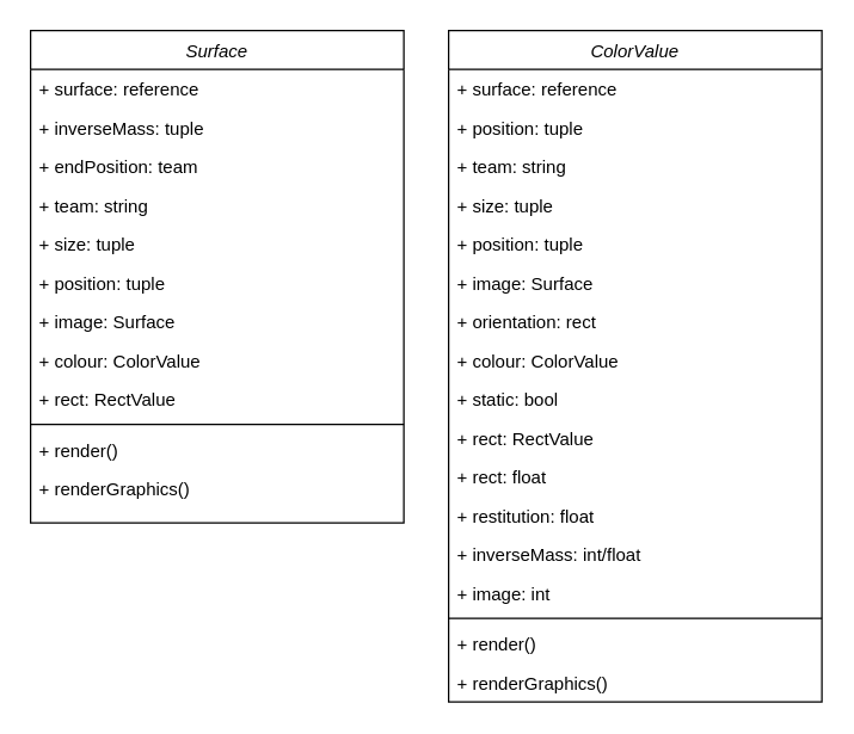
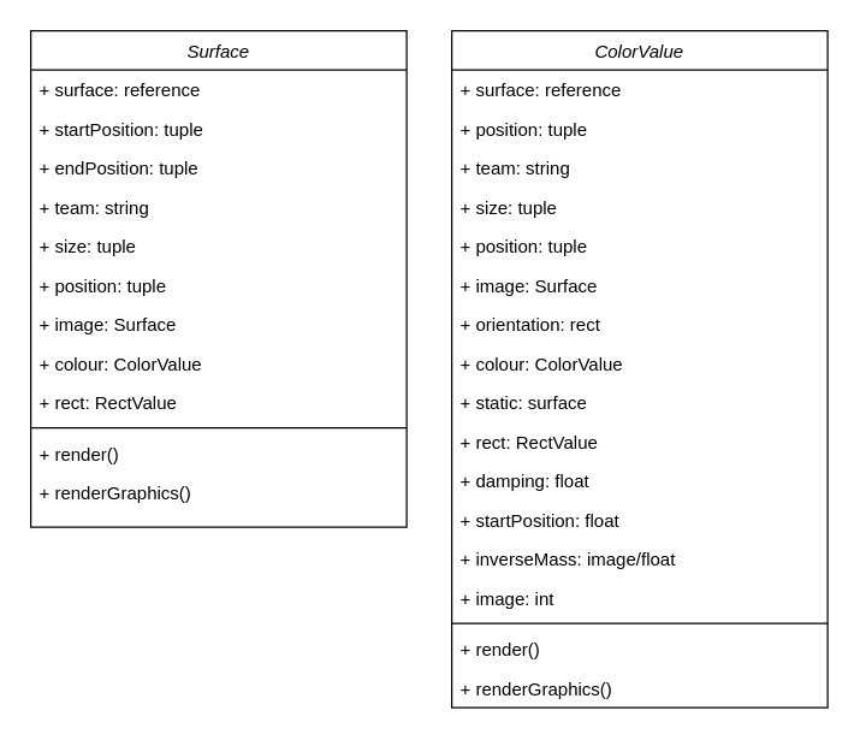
  <mxCell id="0" />
  <mxCell id="1" parent="0" />
  <mxCell id="2" value="ColorValue" style="swimlane;fontStyle=2;align=center;verticalAlign=top;childLayout=stackLayout;horizontal=1;startSize=26;horizontalStack=0;resizeParent=1;resizeLast=0;collapsible=1;marginBottom=0;rounded=0;shadow=0;strokeWidth=1;" vertex="1" parent="1"><mxGeometry y="20" width="250" height="450" as="geometry" x="300"><mxRectangle x="230" y="140" width="160" height="26" as="alternateBounds" /></mxGeometry></mxCell>
  <mxCell id="3" value="+ surface: reference" style="text;align=left;verticalAlign=top;spacingLeft=4;spacingRight=4;overflow=hidden;rotatable=0;points=[[0,0.5],[1,0.5]];portConstraint=eastwest;" vertex="1" parent="2"><mxGeometry y="26" width="250" height="26" as="geometry" /></mxCell>
  <mxCell id="4" value="+ position: tuple" style="text;align=left;verticalAlign=top;spacingLeft=4;spacingRight=4;overflow=hidden;rotatable=0;points=[[0,0.5],[1,0.5]];portConstraint=eastwest;" vertex="1" parent="2"><mxGeometry y="52" width="250" height="26" as="geometry" /></mxCell>
  <mxCell id="5" value="+ team: string" style="text;align=left;verticalAlign=top;spacingLeft=4;spacingRight=4;overflow=hidden;rotatable=0;points=[[0,0.5],[1,0.5]];portConstraint=eastwest;" vertex="1" parent="2"><mxGeometry y="78" width="250" height="26" as="geometry" /></mxCell>
  <mxCell id="6" value="+ size: tuple" style="text;align=left;verticalAlign=top;spacingLeft=4;spacingRight=4;overflow=hidden;rotatable=0;points=[[0,0.5],[1,0.5]];portConstraint=eastwest;" vertex="1" parent="2"><mxGeometry y="104" width="250" height="26" as="geometry" /></mxCell>
  <mxCell id="7" value="+ position: tuple" style="text;align=left;verticalAlign=top;spacingLeft=4;spacingRight=4;overflow=hidden;rotatable=0;points=[[0,0.5],[1,0.5]];portConstraint=eastwest;" vertex="1" parent="2"><mxGeometry y="130" width="250" height="26" as="geometry" /></mxCell>
  <mxCell id="8" value="+ image: Surface" style="text;align=left;verticalAlign=top;spacingLeft=4;spacingRight=4;overflow=hidden;rotatable=0;points=[[0,0.5],[1,0.5]];portConstraint=eastwest;" vertex="1" parent="2"><mxGeometry y="156" width="250" height="26" as="geometry" /></mxCell>
  <mxCell id="9" value="+ orientation: rect" style="text;align=left;verticalAlign=top;spacingLeft=4;spacingRight=4;overflow=hidden;rotatable=0;points=[[0,0.5],[1,0.5]];portConstraint=eastwest;" vertex="1" parent="2"><mxGeometry y="182" width="250" height="26" as="geometry" /></mxCell>
  <mxCell id="10" value="+ colour: ColorValue" style="text;align=left;verticalAlign=top;spacingLeft=4;spacingRight=4;overflow=hidden;rotatable=0;points=[[0,0.5],[1,0.5]];portConstraint=eastwest;" vertex="1" parent="2"><mxGeometry y="208" width="250" height="26" as="geometry" /></mxCell>
- <mxCell id="11" value="+ static: bool" style="text;align=left;verticalAlign=top;spacingLeft=4;spacingRight=4;overflow=hidden;rotatable=0;points=[[0,0.5],[1,0.5]];portConstraint=eastwest;" vertex="1" parent="2"><mxGeometry y="234" width="250" height="26" as="geometry" /></mxCell>
+ <mxCell id="11" value="+ static: surface" style="text;align=left;verticalAlign=top;spacingLeft=4;spacingRight=4;overflow=hidden;rotatable=0;points=[[0,0.5],[1,0.5]];portConstraint=eastwest;" vertex="1" parent="2"><mxGeometry y="234" width="250" height="26" as="geometry" /></mxCell>
  <mxCell id="12" value="+ rect: RectValue" style="text;align=left;verticalAlign=top;spacingLeft=4;spacingRight=4;overflow=hidden;rotatable=0;points=[[0,0.5],[1,0.5]];portConstraint=eastwest;" vertex="1" parent="2"><mxGeometry y="260" width="250" height="26" as="geometry" /></mxCell>
- <mxCell id="13" value="+ rect: float" style="text;align=left;verticalAlign=top;spacingLeft=4;spacingRight=4;overflow=hidden;rotatable=0;points=[[0,0.5],[1,0.5]];portConstraint=eastwest;" vertex="1" parent="2"><mxGeometry y="286" width="250" height="26" as="geometry" /></mxCell>
- <mxCell id="14" value="+ restitution: float" style="text;align=left;verticalAlign=top;spacingLeft=4;spacingRight=4;overflow=hidden;rotatable=0;points=[[0,0.5],[1,0.5]];portConstraint=eastwest;" vertex="1" parent="2"><mxGeometry y="312" width="250" height="26" as="geometry" /></mxCell>
- <mxCell id="15" value="+ inverseMass: int/float" style="text;align=left;verticalAlign=top;spacingLeft=4;spacingRight=4;overflow=hidden;rotatable=0;points=[[0,0.5],[1,0.5]];portConstraint=eastwest;" vertex="1" parent="2"><mxGeometry y="338" width="250" height="26" as="geometry" /></mxCell>
+ <mxCell id="13" value="+ damping: float" style="text;align=left;verticalAlign=top;spacingLeft=4;spacingRight=4;overflow=hidden;rotatable=0;points=[[0,0.5],[1,0.5]];portConstraint=eastwest;" vertex="1" parent="2"><mxGeometry y="286" width="250" height="26" as="geometry" /></mxCell>
+ <mxCell id="14" value="+ startPosition: float" style="text;align=left;verticalAlign=top;spacingLeft=4;spacingRight=4;overflow=hidden;rotatable=0;points=[[0,0.5],[1,0.5]];portConstraint=eastwest;" vertex="1" parent="2"><mxGeometry y="312" width="250" height="26" as="geometry" /></mxCell>
+ <mxCell id="15" value="+ inverseMass: image/float" style="text;align=left;verticalAlign=top;spacingLeft=4;spacingRight=4;overflow=hidden;rotatable=0;points=[[0,0.5],[1,0.5]];portConstraint=eastwest;" vertex="1" parent="2"><mxGeometry y="338" width="250" height="26" as="geometry" /></mxCell>
  <mxCell id="16" value="+ image: int" style="text;align=left;verticalAlign=top;spacingLeft=4;spacingRight=4;overflow=hidden;rotatable=0;points=[[0,0.5],[1,0.5]];portConstraint=eastwest;" vertex="1" parent="2"><mxGeometry y="364" width="250" height="26" as="geometry" /></mxCell>
  <mxCell id="17" value="" style="line;html=1;strokeWidth=1;align=left;verticalAlign=middle;spacingTop=-1;spacingLeft=3;spacingRight=3;rotatable=0;labelPosition=right;points=[];portConstraint=eastwest;" vertex="1" parent="2"><mxGeometry y="390" width="250" height="8" as="geometry" /></mxCell>
  <mxCell id="18" value="+ render()" style="text;align=left;verticalAlign=top;spacingLeft=4;spacingRight=4;overflow=hidden;rotatable=0;points=[[0,0.5],[1,0.5]];portConstraint=eastwest;" vertex="1" parent="2"><mxGeometry y="398" width="250" height="26" as="geometry" /></mxCell>
  <mxCell id="19" value="+ renderGraphics()" style="text;align=left;verticalAlign=top;spacingLeft=4;spacingRight=4;overflow=hidden;rotatable=0;points=[[0,0.5],[1,0.5]];portConstraint=eastwest;" vertex="1" parent="2"><mxGeometry y="424" width="250" height="26" as="geometry" /></mxCell>
  <mxCell id="20" value="Surface" style="swimlane;fontStyle=2;align=center;verticalAlign=top;childLayout=stackLayout;horizontal=1;startSize=26;horizontalStack=0;resizeParent=1;resizeLast=0;collapsible=1;marginBottom=0;rounded=0;shadow=0;strokeWidth=1;" vertex="1" parent="1"><mxGeometry x="20" y="20" width="250" height="330" as="geometry"><mxRectangle x="230" y="140" width="160" height="26" as="alternateBounds" /></mxGeometry></mxCell>
  <mxCell id="21" value="+ surface: reference" style="text;align=left;verticalAlign=top;spacingLeft=4;spacingRight=4;overflow=hidden;rotatable=0;points=[[0,0.5],[1,0.5]];portConstraint=eastwest;" vertex="1" parent="20"><mxGeometry y="26" width="250" height="26" as="geometry" /></mxCell>
- <mxCell id="22" value="+ inverseMass: tuple" style="text;align=left;verticalAlign=top;spacingLeft=4;spacingRight=4;overflow=hidden;rotatable=0;points=[[0,0.5],[1,0.5]];portConstraint=eastwest;" vertex="1" parent="20"><mxGeometry y="52" width="250" height="26" as="geometry" /></mxCell>
- <mxCell id="23" value="+ endPosition: team" style="text;align=left;verticalAlign=top;spacingLeft=4;spacingRight=4;overflow=hidden;rotatable=0;points=[[0,0.5],[1,0.5]];portConstraint=eastwest;" vertex="1" parent="20"><mxGeometry y="78" width="250" height="26" as="geometry" /></mxCell>
+ <mxCell id="22" value="+ startPosition: tuple" style="text;align=left;verticalAlign=top;spacingLeft=4;spacingRight=4;overflow=hidden;rotatable=0;points=[[0,0.5],[1,0.5]];portConstraint=eastwest;" vertex="1" parent="20"><mxGeometry y="52" width="250" height="26" as="geometry" /></mxCell>
+ <mxCell id="23" value="+ endPosition: tuple" style="text;align=left;verticalAlign=top;spacingLeft=4;spacingRight=4;overflow=hidden;rotatable=0;points=[[0,0.5],[1,0.5]];portConstraint=eastwest;" vertex="1" parent="20"><mxGeometry y="78" width="250" height="26" as="geometry" /></mxCell>
  <mxCell id="24" value="+ team: string" style="text;align=left;verticalAlign=top;spacingLeft=4;spacingRight=4;overflow=hidden;rotatable=0;points=[[0,0.5],[1,0.5]];portConstraint=eastwest;" vertex="1" parent="20"><mxGeometry y="104" width="250" height="26" as="geometry" /></mxCell>
  <mxCell id="25" value="+ size: tuple" style="text;align=left;verticalAlign=top;spacingLeft=4;spacingRight=4;overflow=hidden;rotatable=0;points=[[0,0.5],[1,0.5]];portConstraint=eastwest;" vertex="1" parent="20"><mxGeometry y="130" width="250" height="26" as="geometry" /></mxCell>
  <mxCell id="26" value="+ position: tuple" style="text;align=left;verticalAlign=top;spacingLeft=4;spacingRight=4;overflow=hidden;rotatable=0;points=[[0,0.5],[1,0.5]];portConstraint=eastwest;" vertex="1" parent="20"><mxGeometry y="156" width="250" height="26" as="geometry" /></mxCell>
  <mxCell id="27" value="+ image: Surface" style="text;align=left;verticalAlign=top;spacingLeft=4;spacingRight=4;overflow=hidden;rotatable=0;points=[[0,0.5],[1,0.5]];portConstraint=eastwest;" vertex="1" parent="20"><mxGeometry y="182" width="250" height="26" as="geometry" /></mxCell>
  <mxCell id="28" value="+ colour: ColorValue" style="text;align=left;verticalAlign=top;spacingLeft=4;spacingRight=4;overflow=hidden;rotatable=0;points=[[0,0.5],[1,0.5]];portConstraint=eastwest;" vertex="1" parent="20"><mxGeometry y="208" width="250" height="26" as="geometry" /></mxCell>
  <mxCell id="29" value="+ rect: RectValue" style="text;align=left;verticalAlign=top;spacingLeft=4;spacingRight=4;overflow=hidden;rotatable=0;points=[[0,0.5],[1,0.5]];portConstraint=eastwest;" vertex="1" parent="20"><mxGeometry y="234" width="250" height="26" as="geometry" /></mxCell>
  <mxCell id="30" value="" style="line;html=1;strokeWidth=1;align=left;verticalAlign=middle;spacingTop=-1;spacingLeft=3;spacingRight=3;rotatable=0;labelPosition=right;points=[];portConstraint=eastwest;" vertex="1" parent="20"><mxGeometry y="260" width="250" height="8" as="geometry" /></mxCell>
  <mxCell id="31" value="+ render()" style="text;align=left;verticalAlign=top;spacingLeft=4;spacingRight=4;overflow=hidden;rotatable=0;points=[[0,0.5],[1,0.5]];portConstraint=eastwest;" vertex="1" parent="20"><mxGeometry y="268" width="250" height="26" as="geometry" /></mxCell>
  <mxCell id="32" value="+ renderGraphics()" style="text;align=left;verticalAlign=top;spacingLeft=4;spacingRight=4;overflow=hidden;rotatable=0;points=[[0,0.5],[1,0.5]];portConstraint=eastwest;" vertex="1" parent="20"><mxGeometry y="294" width="250" height="26" as="geometry" /></mxCell>
